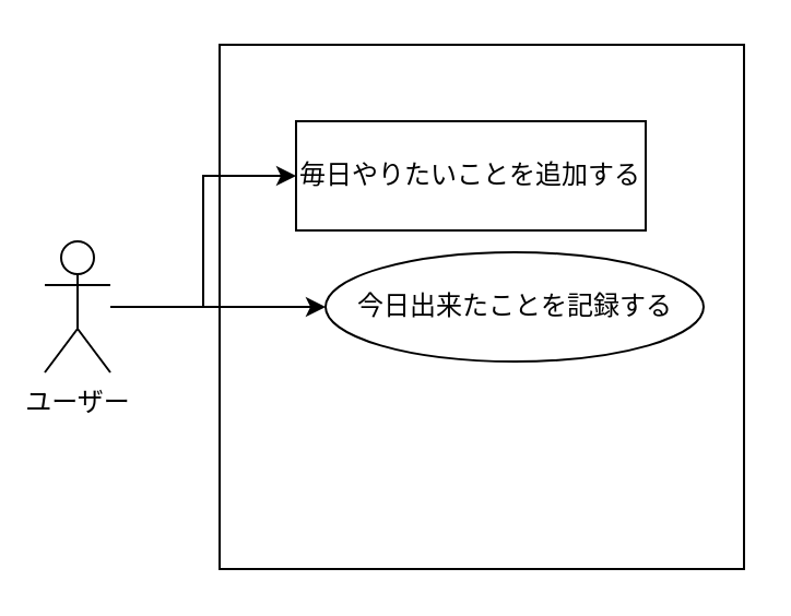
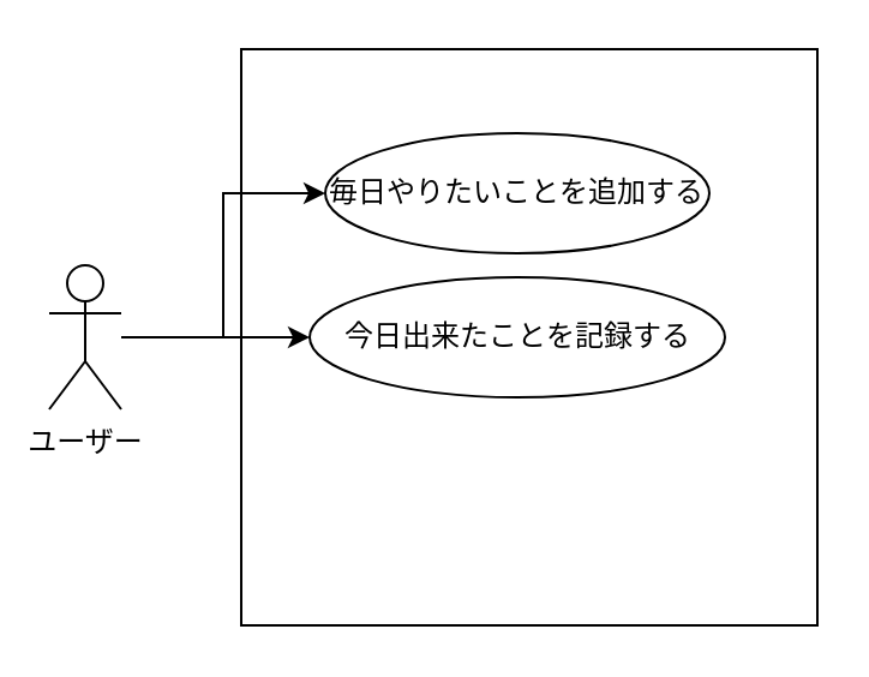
  <mxCell id="0" />
  <mxCell id="1" parent="0" />
  <mxCell id="2" value="" style="whiteSpace=wrap;html=1;aspect=fixed;" parent="1" vertex="1"><mxGeometry x="100" y="20" width="240" height="240" as="geometry" /></mxCell>
  <mxCell id="3" value="" style="edgeStyle=orthogonalEdgeStyle;rounded=0;orthogonalLoop=1;jettySize=auto;html=1;" edge="1" parent="1" source="5" target="7"><mxGeometry relative="1" as="geometry" /></mxCell>
  <mxCell id="4" style="edgeStyle=orthogonalEdgeStyle;rounded=0;orthogonalLoop=1;jettySize=auto;html=1;entryX=0;entryY=0.5;entryDx=0;entryDy=0;" edge="1" parent="1" source="5" target="6"><mxGeometry relative="1" as="geometry" /></mxCell>
  <mxCell id="5" value="ユーザー" style="shape=umlActor;verticalLabelPosition=bottom;verticalAlign=top;html=1;outlineConnect=0;" vertex="1" parent="1"><mxGeometry x="20" y="110" width="30" height="60" as="geometry" /></mxCell>
- <mxCell id="6" value="&lt;span&gt;毎日やりたいことを追加する&lt;/span&gt;" style="whiteSpace=wrap;html=1;rounded=0;" vertex="1" parent="1"><mxGeometry x="135" y="55" width="160" height="50" as="geometry" /></mxCell>
- <mxCell id="7" value="今日出来たことを記録する" style="ellipse;whiteSpace=wrap;html=1;" vertex="1" parent="1"><mxGeometry x="148.5" y="115" width="173" height="50" as="geometry" /></mxCell>
+ <mxCell id="6" value="&lt;span&gt;毎日やりたいことを追加する&lt;/span&gt;" style="ellipse;whiteSpace=wrap;html=1;" vertex="1" parent="1"><mxGeometry x="135" y="55" width="160" height="50" as="geometry" /></mxCell>
+ <mxCell id="7" value="今日出来たことを記録する" style="ellipse;whiteSpace=wrap;html=1;" vertex="1" parent="1"><mxGeometry x="128.5" y="115" width="173" height="50" as="geometry" /></mxCell>
